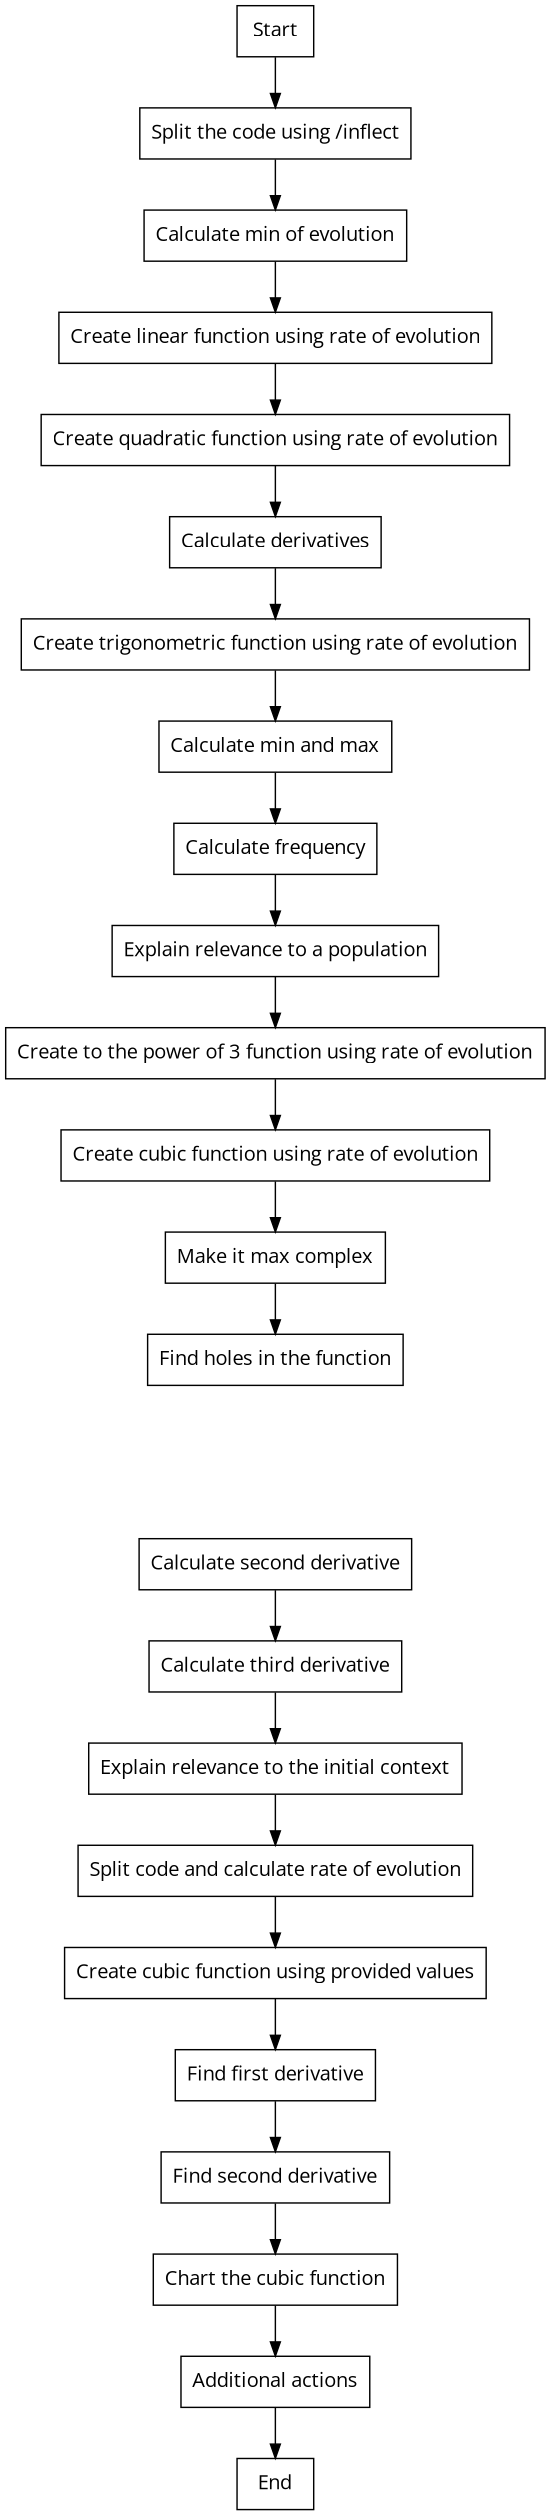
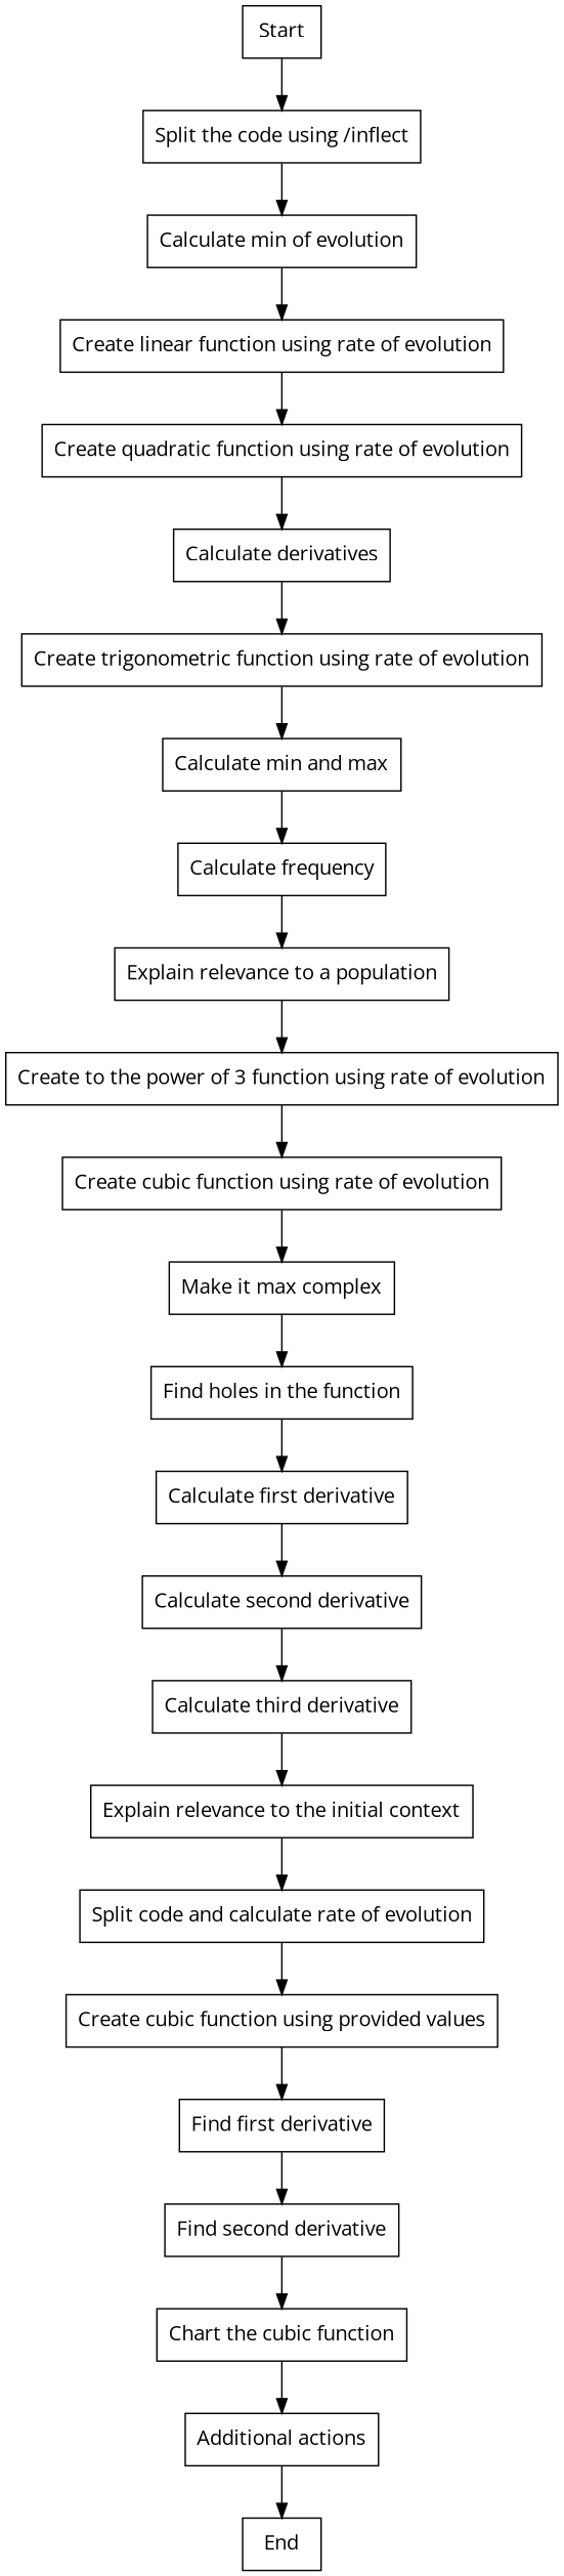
  digraph {
    fontname="Open Sans"
    node [fontname="Open Sans" shape=box]
    edge [fontname="Open Sans"]
    n1 [label=Start]
    n2 [label="Split the code using /inflect"]
    n3 [label="Calculate min of evolution"]
    n4 [label="Create linear function using rate of evolution"]
    n5 [label="Create quadratic function using rate of evolution"]
    n6 [label="Calculate derivatives"]
    n7 [label="Create trigonometric function using rate of evolution"]
    n8 [label="Calculate min and max"]
    n9 [label="Calculate frequency"]
    n10 [label="Explain relevance to a population"]
    n11 [label="Create to the power of 3 function using rate of evolution"]
    n12 [label="Create cubic function using rate of evolution"]
    n13 [label="Make it max complex"]
    n14 [label="Find holes in the function"]
+   n15 [label="Calculate first derivative"]
    n16 [label="Calculate second derivative"]
    n17 [label="Calculate third derivative"]
    n18 [label="Explain relevance to the initial context"]
    n19 [label="Split code and calculate rate of evolution"]
    n20 [label="Create cubic function using provided values"]
    n21 [label="Find first derivative"]
    n22 [label="Find second derivative"]
    n23 [label="Chart the cubic function"]
    n24 [label="Additional actions"]
    n25 [label=End]
    n1 -> n2
    n2 -> n3
    n3 -> n4
    n4 -> n5
    n5 -> n6
    n6 -> n7
    n7 -> n8
    n8 -> n9
    n9 -> n10
    n10 -> n11
    n11 -> n12
    n12 -> n13
    n13 -> n14
+   n14 -> n15
+   n15 -> n16
    n16 -> n17
    n17 -> n18
    n18 -> n19
    n19 -> n20
    n20 -> n21
    n21 -> n22
    n22 -> n23
    n23 -> n24
    n24 -> n25
  }
